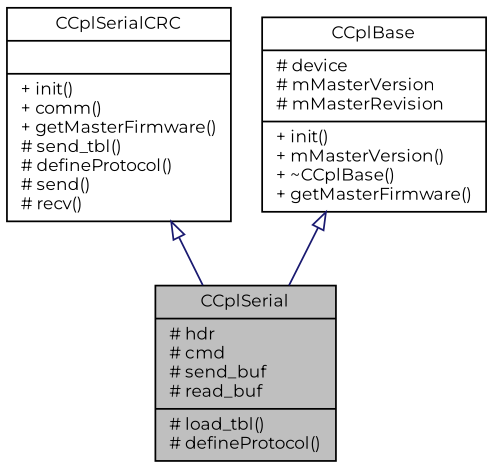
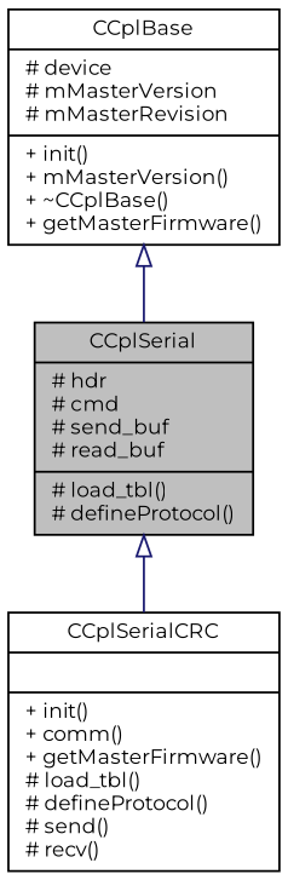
  digraph {
    fontname=Montserrat
    node [color=black fillcolor=white fontname=Montserrat fontsize=10 shape=record style=filled]
    edge [arrowtail=empty color=midnightblue dir=back fontname=Montserrat fontsize=10 labelfontname="FreeSans.ttf" labelfontsize=10 style=solid]
    n1 [fillcolor=grey75 fontcolor=black height=0.2 label="{CCplSerial\n|# hdr\l# cmd\l# send_buf\l# read_buf\l|# load_tbl()\l# defineProtocol()\l}" width=0.4]
-   n2 [height=0.2 label="{CCplSerialCRC\n||+ init()\l+ comm()\l+ getMasterFirmware()\l# send_tbl()\l# defineProtocol()\l# send()\l# recv()\l}" width=0.4]
+   n2 [height=0.2 label="{CCplSerialCRC\n||+ init()\l+ comm()\l+ getMasterFirmware()\l# load_tbl()\l# defineProtocol()\l# send()\l# recv()\l}" width=0.4]
    n3 [height=0.2 label="{CCplBase\n|# device\l# mMasterVersion\l# mMasterRevision\l|+ init()\l+ mMasterVersion()\l+ ~CCplBase()\l+ getMasterFirmware()\l}" width=0.4]
-   n2 -> n1
+   n1 -> n2
    n3 -> n1
  }
